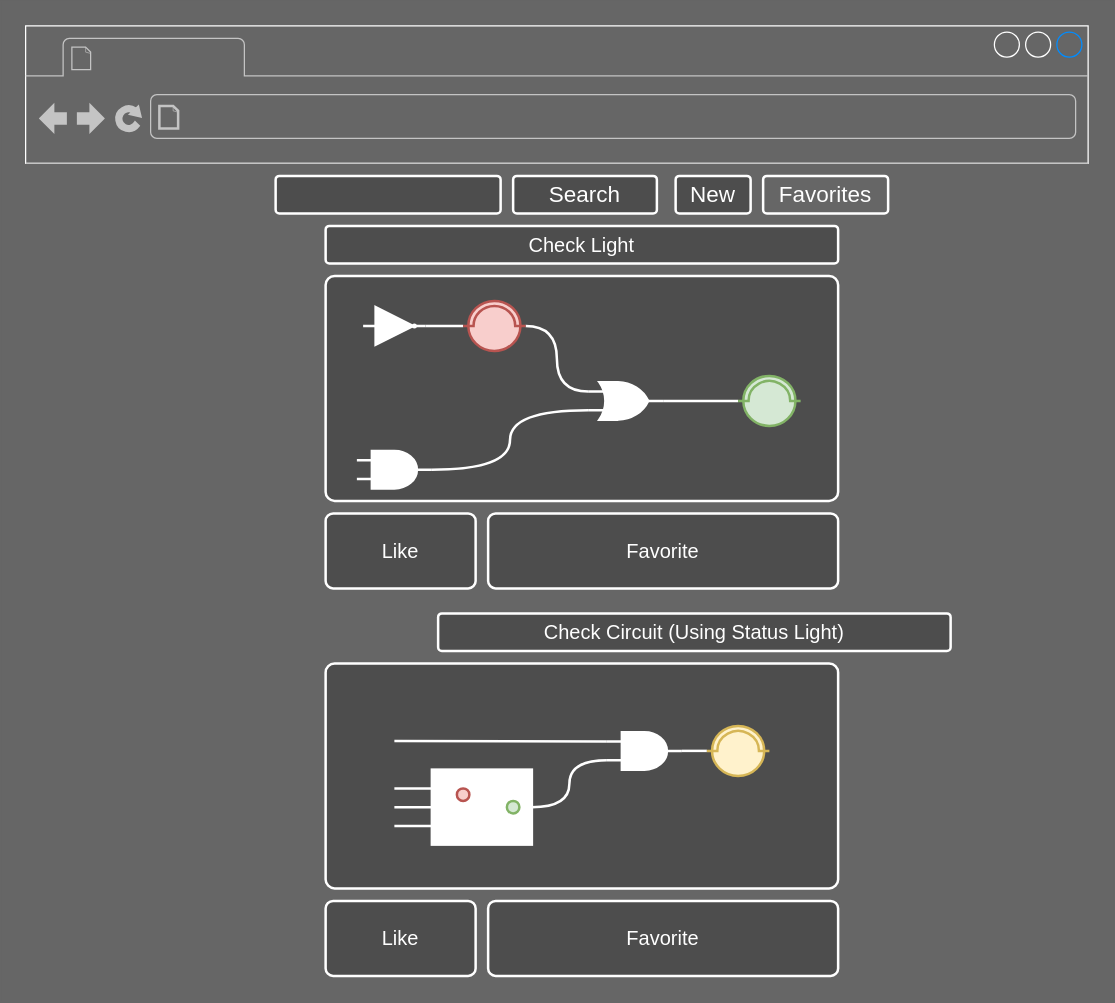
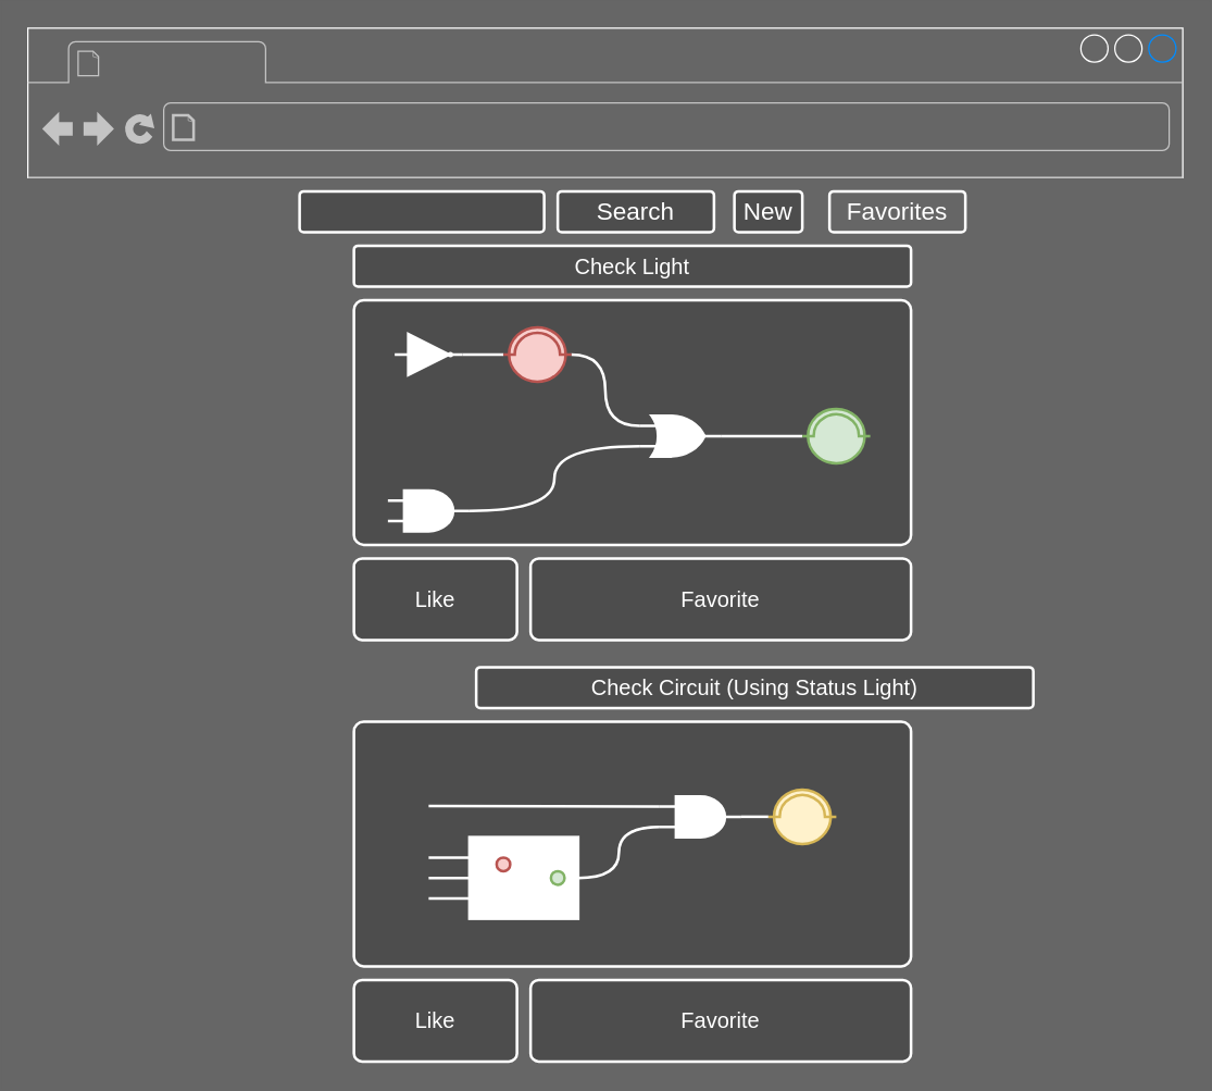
  <mxCell id="0" />
  <mxCell id="1" parent="0" />
  <mxCell id="2" value="" style="strokeWidth=1;shadow=0;dashed=0;align=center;html=1;shape=mxgraph.mockup.containers.browserWindow;rSize=0;strokeColor2=#008cff;strokeColor3=#c4c4c4;mainText=,;recursiveResize=0;fillColor=#666666;fontColor=#FFFFFF;strokeColor=#FFFFFF;" vertex="1" parent="1"><mxGeometry width="850" height="110" as="geometry" x="20" y="20" /></mxCell>
  <mxCell id="3" value="" style="rounded=1;whiteSpace=wrap;html=1;strokeColor=#FFFFFF;strokeWidth=2;fontColor=#FFFFFF;arcSize=4;fillColor=#4D4D4D;" vertex="1" parent="1"><mxGeometry x="260" y="220" width="410" height="180" as="geometry" /></mxCell>
  <mxCell id="4" value="&lt;span style=&quot;font-size: 16px&quot;&gt;Favorite&lt;br&gt;&lt;/span&gt;" style="rounded=1;whiteSpace=wrap;html=1;strokeColor=#FFFFFF;strokeWidth=2;fontColor=#FFFFFF;arcSize=10;fillColor=#4D4D4D;" vertex="1" parent="1"><mxGeometry x="390" y="410" width="280" height="60" as="geometry" /></mxCell>
  <mxCell id="5" value="" style="rounded=1;whiteSpace=wrap;html=1;strokeColor=#FFFFFF;strokeWidth=2;fontColor=#FFFFFF;arcSize=10;fillColor=#4D4D4D;" vertex="1" parent="1"><mxGeometry x="220" y="140" width="180" height="30" as="geometry" /></mxCell>
  <mxCell id="6" value="&lt;span style=&quot;font-size: 18px&quot;&gt;Search&lt;/span&gt;" style="rounded=1;whiteSpace=wrap;html=1;strokeColor=#FFFFFF;strokeWidth=2;fontColor=#FFFFFF;arcSize=10;fillColor=#4D4D4D;" vertex="1" parent="1"><mxGeometry x="410" y="140" width="115" height="30" as="geometry" /></mxCell>
- <mxCell id="7" value="&lt;span style=&quot;font-size: 18px&quot;&gt;New&lt;/span&gt;" style="rounded=1;whiteSpace=wrap;html=1;strokeColor=#FFFFFF;strokeWidth=2;fontColor=#FFFFFF;arcSize=10;fillColor=#4D4D4D;" vertex="1" parent="1"><mxGeometry x="540" y="140" width="60" height="30" as="geometry" /></mxCell>
+ <mxCell id="7" value="&lt;span style=&quot;font-size: 18px&quot;&gt;New&lt;/span&gt;" style="rounded=1;whiteSpace=wrap;html=1;strokeColor=#FFFFFF;strokeWidth=2;fontColor=#FFFFFF;arcSize=10;fillColor=#4D4D4D;" vertex="1" parent="1"><mxGeometry x="540" y="140" width="50" height="30" as="geometry" /></mxCell>
  <mxCell id="8" value="&lt;span style=&quot;font-size: 18px&quot;&gt;Favorites&lt;/span&gt;" style="rounded=1;whiteSpace=wrap;html=1;strokeColor=#FFFFFF;strokeWidth=2;fontColor=#FFFFFF;arcSize=10;fillColor=#666666;" vertex="1" parent="1"><mxGeometry x="610" y="140" width="100" height="30" as="geometry" /></mxCell>
  <mxCell id="9" value="" style="rounded=1;whiteSpace=wrap;html=1;strokeColor=#FFFFFF;strokeWidth=2;fontColor=#FFFFFF;arcSize=4;fillColor=#4D4D4D;" vertex="1" parent="1"><mxGeometry x="260" y="530" width="410" height="180" as="geometry" /></mxCell>
  <mxCell id="10" style="edgeStyle=orthogonalEdgeStyle;curved=1;rounded=0;orthogonalLoop=1;jettySize=auto;html=1;exitX=1;exitY=0.5;exitDx=0;exitDy=0;exitPerimeter=0;entryX=0;entryY=0.75;entryDx=0;entryDy=0;entryPerimeter=0;endArrow=none;endFill=0;strokeColor=#FFFFFF;strokeWidth=2;fontColor=#FFFFFF;" edge="1" parent="1" source="11" target="15"><mxGeometry relative="1" as="geometry" /></mxCell>
  <mxCell id="11" value="" style="verticalLabelPosition=bottom;shadow=0;dashed=0;align=center;html=1;verticalAlign=top;shape=mxgraph.electrical.logic_gates.logic_gate;operation=and;strokeColor=#FFFFFF;strokeWidth=2;fontColor=#FFFFFF;fillColor=#FFFFFF;" vertex="1" parent="1"><mxGeometry x="285" y="360" width="60" height="30" as="geometry" /></mxCell>
  <mxCell id="12" style="edgeStyle=orthogonalEdgeStyle;curved=1;rounded=0;orthogonalLoop=1;jettySize=auto;html=1;exitX=1;exitY=0.5;exitDx=0;exitDy=0;entryX=0;entryY=0.5;entryDx=0;entryDy=0;entryPerimeter=0;endArrow=none;endFill=0;strokeColor=#FFFFFF;strokeWidth=2;fontColor=#FFFFFF;" edge="1" parent="1" source="13" target="17"><mxGeometry relative="1" as="geometry" /></mxCell>
  <mxCell id="13" value="" style="verticalLabelPosition=bottom;shadow=0;dashed=0;align=center;html=1;verticalAlign=top;shape=mxgraph.electrical.logic_gates.buffer2;negating=1;strokeColor=#FFFFFF;strokeWidth=2;fillColor=#FFFFFF;fontColor=#FFFFFF;" vertex="1" parent="1"><mxGeometry x="290" y="245" width="50" height="30" as="geometry" /></mxCell>
  <mxCell id="14" style="edgeStyle=orthogonalEdgeStyle;curved=1;rounded=0;orthogonalLoop=1;jettySize=auto;html=1;exitX=1;exitY=0.5;exitDx=0;exitDy=0;exitPerimeter=0;entryX=0;entryY=0.5;entryDx=0;entryDy=0;entryPerimeter=0;endArrow=none;endFill=0;strokeColor=#FFFFFF;strokeWidth=2;fontColor=#FFFFFF;" edge="1" parent="1" source="15" target="18"><mxGeometry relative="1" as="geometry" /></mxCell>
  <mxCell id="15" value="" style="verticalLabelPosition=bottom;shadow=0;dashed=0;align=center;html=1;verticalAlign=top;shape=mxgraph.electrical.logic_gates.logic_gate;operation=or;strokeColor=#FFFFFF;strokeWidth=2;fontColor=#FFFFFF;fillColor=#FFFFFF;" vertex="1" parent="1"><mxGeometry x="470" y="305" width="60" height="30" as="geometry" /></mxCell>
  <mxCell id="16" style="edgeStyle=orthogonalEdgeStyle;curved=1;rounded=0;orthogonalLoop=1;jettySize=auto;html=1;exitX=1;exitY=0.5;exitDx=0;exitDy=0;exitPerimeter=0;entryX=0;entryY=0.25;entryDx=0;entryDy=0;entryPerimeter=0;endArrow=none;endFill=0;strokeColor=#FFFFFF;strokeWidth=2;fontColor=#FFFFFF;" edge="1" parent="1" source="17" target="15"><mxGeometry relative="1" as="geometry" /></mxCell>
  <mxCell id="17" value="" style="pointerEvents=1;verticalLabelPosition=bottom;shadow=0;dashed=0;align=center;html=1;verticalAlign=top;shape=mxgraph.electrical.miscellaneous.illuminating_bulb;strokeColor=#b85450;strokeWidth=2;fillColor=#f8cecc;" vertex="1" parent="1"><mxGeometry x="370" y="240" width="50" height="40" as="geometry" /></mxCell>
  <mxCell id="18" value="" style="pointerEvents=1;verticalLabelPosition=bottom;shadow=0;dashed=0;align=center;html=1;verticalAlign=top;shape=mxgraph.electrical.miscellaneous.illuminating_bulb;strokeColor=#82b366;strokeWidth=2;fillColor=#d5e8d4;" vertex="1" parent="1"><mxGeometry x="590" y="300" width="50" height="40" as="geometry" /></mxCell>
  <mxCell id="19" value="&lt;span style=&quot;font-size: 16px&quot;&gt;Like&lt;br&gt;&lt;/span&gt;" style="rounded=1;whiteSpace=wrap;html=1;strokeColor=#FFFFFF;strokeWidth=2;fontColor=#FFFFFF;arcSize=10;fillColor=#4D4D4D;" vertex="1" parent="1"><mxGeometry x="260" y="410" width="120" height="60" as="geometry" /></mxCell>
  <mxCell id="20" value="&lt;span style=&quot;font-size: 16px&quot;&gt;Favorite&lt;br&gt;&lt;/span&gt;" style="rounded=1;whiteSpace=wrap;html=1;strokeColor=#FFFFFF;strokeWidth=2;fontColor=#FFFFFF;arcSize=10;fillColor=#4D4D4D;" vertex="1" parent="1"><mxGeometry x="390" y="720" width="280" height="60" as="geometry" /></mxCell>
  <mxCell id="21" value="&lt;span style=&quot;font-size: 16px&quot;&gt;Like&lt;br&gt;&lt;/span&gt;" style="rounded=1;whiteSpace=wrap;html=1;strokeColor=#FFFFFF;strokeWidth=2;fontColor=#FFFFFF;arcSize=10;fillColor=#4D4D4D;" vertex="1" parent="1"><mxGeometry x="260" y="720" width="120" height="60" as="geometry" /></mxCell>
  <mxCell id="22" value="&lt;span style=&quot;font-size: 16px&quot;&gt;Check Light&lt;br&gt;&lt;/span&gt;" style="rounded=1;whiteSpace=wrap;html=1;strokeColor=#FFFFFF;strokeWidth=2;fontColor=#FFFFFF;arcSize=10;fillColor=#4D4D4D;" vertex="1" parent="1"><mxGeometry x="260" y="180" width="410" height="30" as="geometry" /></mxCell>
  <mxCell id="23" value="&lt;span style=&quot;font-size: 16px&quot;&gt;Check Circuit (Using Status Light)&lt;br&gt;&lt;/span&gt;" style="rounded=1;whiteSpace=wrap;html=1;strokeColor=#FFFFFF;strokeWidth=2;fontColor=#FFFFFF;arcSize=10;fillColor=#4D4D4D;" vertex="1" parent="1"><mxGeometry x="350" y="490" width="410" height="30" as="geometry" /></mxCell>
  <mxCell id="24" style="edgeStyle=orthogonalEdgeStyle;curved=1;rounded=0;orthogonalLoop=1;jettySize=auto;html=1;exitX=1;exitY=0.5;exitDx=0;exitDy=0;exitPerimeter=0;entryX=0;entryY=0.5;entryDx=0;entryDy=0;entryPerimeter=0;endArrow=none;endFill=0;strokeColor=#FFFFFF;strokeWidth=2;fontColor=#FFFFFF;" edge="1" parent="1" source="25" target="26"><mxGeometry relative="1" as="geometry" /></mxCell>
  <mxCell id="25" value="" style="verticalLabelPosition=bottom;shadow=0;dashed=0;align=center;html=1;verticalAlign=top;shape=mxgraph.electrical.logic_gates.logic_gate;operation=and;strokeColor=#FFFFFF;strokeWidth=2;fontColor=#FFFFFF;fillColor=#FFFFFF;" vertex="1" parent="1"><mxGeometry x="485" y="585" width="60" height="30" as="geometry" /></mxCell>
  <mxCell id="26" value="" style="pointerEvents=1;verticalLabelPosition=bottom;shadow=0;dashed=0;align=center;html=1;verticalAlign=top;shape=mxgraph.electrical.miscellaneous.illuminating_bulb;strokeColor=#d6b656;strokeWidth=2;fillColor=#fff2cc;" vertex="1" parent="1"><mxGeometry x="565" y="580" width="50" height="40" as="geometry" /></mxCell>
  <mxCell id="27" style="edgeStyle=orthogonalEdgeStyle;curved=1;rounded=0;orthogonalLoop=1;jettySize=auto;html=1;exitX=1;exitY=0.5;exitDx=0;exitDy=0;entryX=0;entryY=0.75;entryDx=0;entryDy=0;entryPerimeter=0;endArrow=none;endFill=0;strokeColor=#FFFFFF;strokeWidth=2;fontColor=#FFFFFF;" edge="1" parent="1" source="31" target="25"><mxGeometry relative="1" as="geometry" /></mxCell>
  <mxCell id="28" style="edgeStyle=orthogonalEdgeStyle;curved=1;rounded=0;orthogonalLoop=1;jettySize=auto;html=1;exitX=0;exitY=0.25;exitDx=0;exitDy=0;endArrow=none;endFill=0;strokeColor=#FFFFFF;strokeWidth=2;fontColor=#FFFFFF;" edge="1" parent="1" source="31"><mxGeometry relative="1" as="geometry"><mxPoint x="315" y="630" as="targetPoint" /></mxGeometry></mxCell>
  <mxCell id="29" style="edgeStyle=orthogonalEdgeStyle;curved=1;rounded=0;orthogonalLoop=1;jettySize=auto;html=1;exitX=0;exitY=0.5;exitDx=0;exitDy=0;endArrow=none;endFill=0;strokeColor=#FFFFFF;strokeWidth=2;fontColor=#FFFFFF;" edge="1" parent="1" source="31"><mxGeometry relative="1" as="geometry"><mxPoint x="315" y="645" as="targetPoint" /></mxGeometry></mxCell>
  <mxCell id="30" style="edgeStyle=orthogonalEdgeStyle;curved=1;rounded=0;orthogonalLoop=1;jettySize=auto;html=1;exitX=0;exitY=0.75;exitDx=0;exitDy=0;endArrow=none;endFill=0;strokeColor=#FFFFFF;strokeWidth=2;fontColor=#FFFFFF;" edge="1" parent="1" source="31"><mxGeometry relative="1" as="geometry"><mxPoint x="315" y="660" as="targetPoint" /></mxGeometry></mxCell>
  <mxCell id="31" value="" style="rounded=0;whiteSpace=wrap;html=1;strokeColor=#FFFFFF;strokeWidth=2;fillColor=#FFFFFF;fontColor=#FFFFFF;" vertex="1" parent="1"><mxGeometry x="345" y="615" width="80" height="60" as="geometry" /></mxCell>
  <mxCell id="32" value="" style="html=1;endArrow=none;endFill=0;strokeColor=#FFFFFF;strokeWidth=2;fontColor=#FFFFFF;entryX=0;entryY=0.25;entryDx=0;entryDy=0;entryPerimeter=0;" edge="1" parent="1" target="25"><mxGeometry width="100" relative="1" as="geometry"><mxPoint x="315" y="592" as="sourcePoint" /><mxPoint x="435" y="580" as="targetPoint" /></mxGeometry></mxCell>
  <mxCell id="33" value="" style="ellipse;whiteSpace=wrap;html=1;aspect=fixed;strokeColor=#b85450;strokeWidth=2;fillColor=#f8cecc;" vertex="1" parent="1"><mxGeometry x="365" y="630" width="10" height="10" as="geometry" /></mxCell>
  <mxCell id="34" value="" style="ellipse;whiteSpace=wrap;html=1;aspect=fixed;strokeColor=#82b366;strokeWidth=2;fillColor=#d5e8d4;" vertex="1" parent="1"><mxGeometry x="405" y="640" width="10" height="10" as="geometry" /></mxCell>
